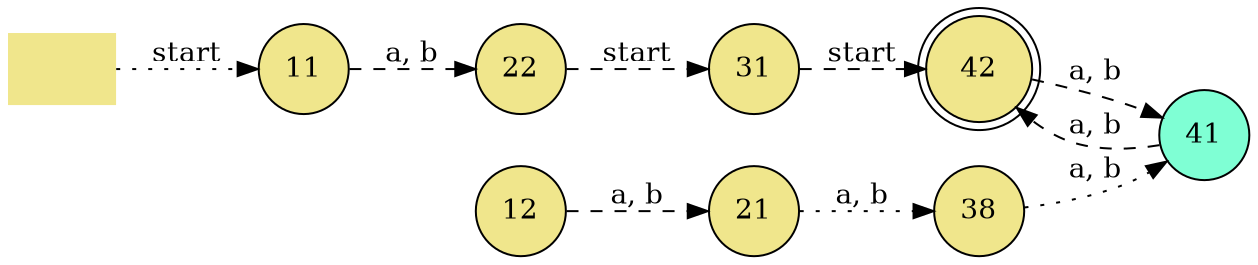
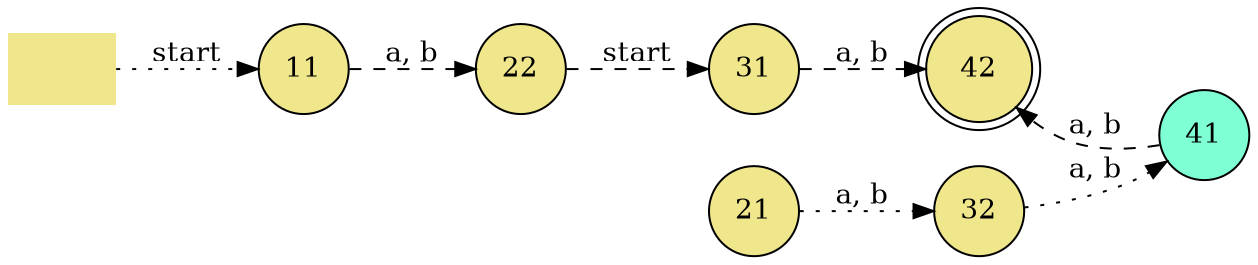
  digraph {
    rankdir=LR
    node [fillcolor=khaki shape=circle style=filled]
    edge [style=dashed]
    "" [shape=none]
    11
    22
    42 [shape=doublecircle]
    41 [fillcolor=aquamarine]
    31
-   12
    21
-   32 [label=38]
+   32
    "" -> 11 [label=start style=dotted]
    11 -> 22 [label="a, b"]
    22 -> 31 [label=start]
-   42 -> 41 [label="a, b"]
    41 -> 42 [label="a, b"]
-   31 -> 42 [label=start]
-   12 -> 21 [label="a, b"]
+   31 -> 42 [label="a, b"]
    21 -> 32 [label="a, b" style=dotted]
    32 -> 41 [label="a, b" style=dotted]
  }
